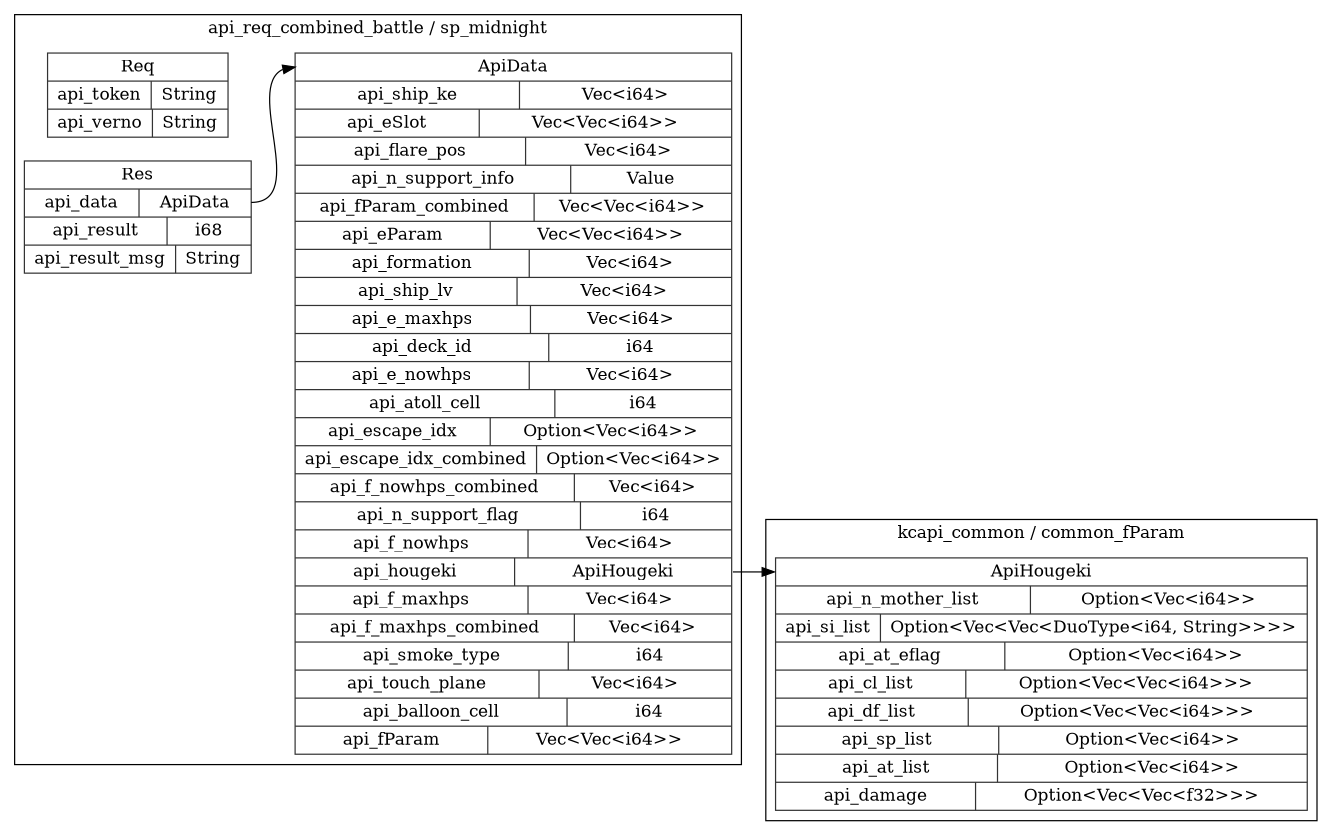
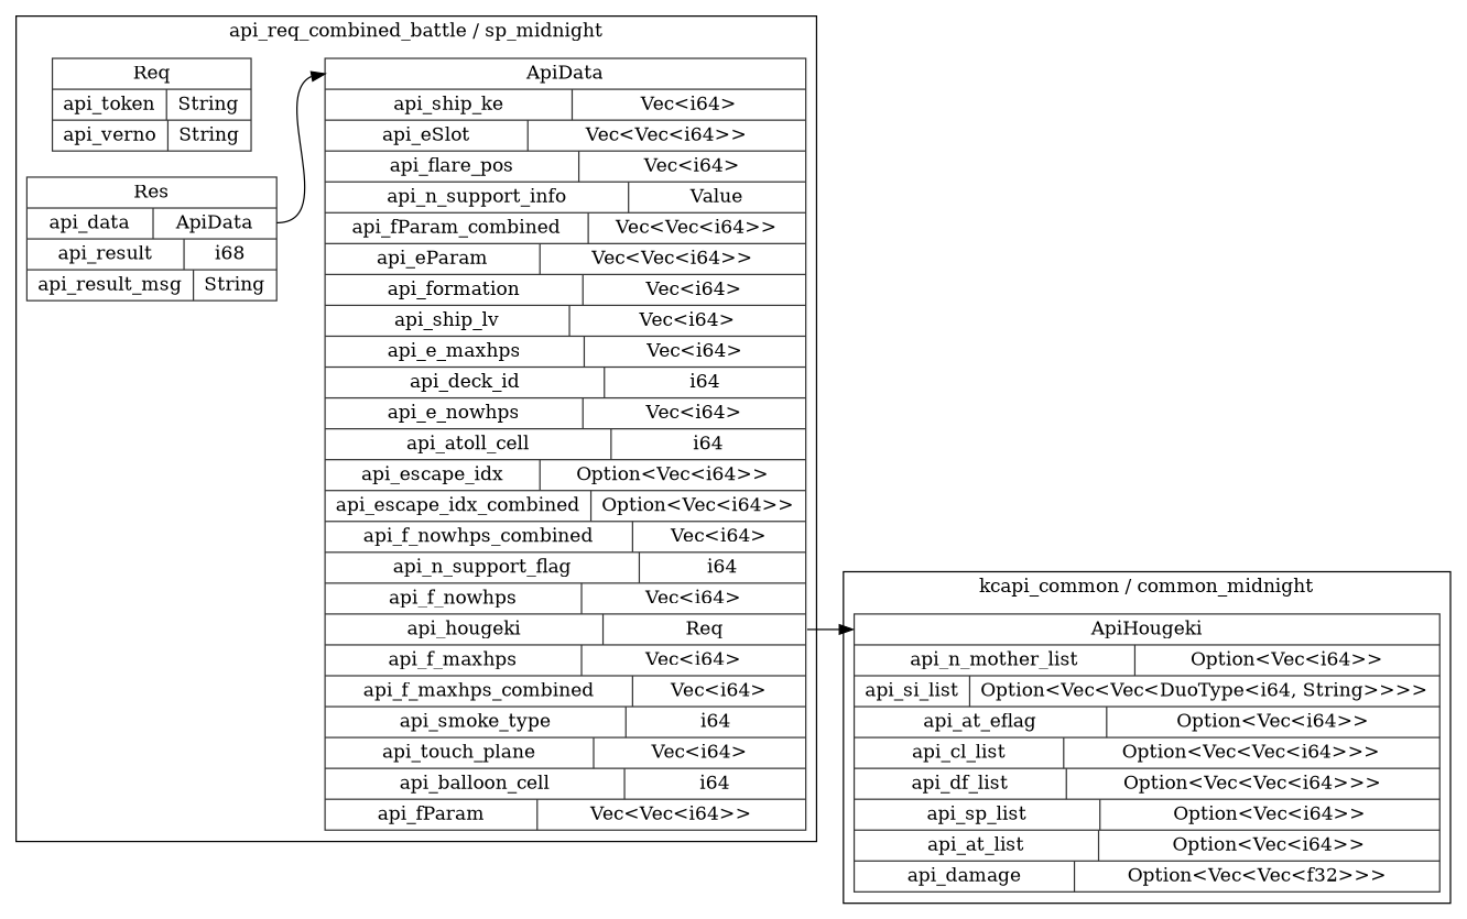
  digraph {
    rankdir=LR
    node [color=gray20 shape=record style=solid]
    n1 [label="<Req> Req  | { api_token | <api_token> String } | { api_verno | <api_verno> String }"]
-   n2 [label="<ApiData> ApiData  | { api_ship_ke | <api_ship_ke> Vec\<i64\> } | { api_eSlot | <api_eSlot> Vec\<Vec\<i64\>\> } | { api_flare_pos | <api_flare_pos> Vec\<i64\> } | { api_n_support_info | <api_n_support_info> Value } | { api_fParam_combined | <api_fParam_combined> Vec\<Vec\<i64\>\> } | { api_eParam | <api_eParam> Vec\<Vec\<i64\>\> } | { api_formation | <api_formation> Vec\<i64\> } | { api_ship_lv | <api_ship_lv> Vec\<i64\> } | { api_e_maxhps | <api_e_maxhps> Vec\<i64\> } | { api_deck_id | <api_deck_id> i64 } | { api_e_nowhps | <api_e_nowhps> Vec\<i64\> } | { api_atoll_cell | <api_atoll_cell> i64 } | { api_escape_idx | <api_escape_idx> Option\<Vec\<i64\>\> } | { api_escape_idx_combined | <api_escape_idx_combined> Option\<Vec\<i64\>\> } | { api_f_nowhps_combined | <api_f_nowhps_combined> Vec\<i64\> } | { api_n_support_flag | <api_n_support_flag> i64 } | { api_f_nowhps | <api_f_nowhps> Vec\<i64\> } | { api_hougeki | <api_hougeki> ApiHougeki } | { api_f_maxhps | <api_f_maxhps> Vec\<i64\> } | { api_f_maxhps_combined | <api_f_maxhps_combined> Vec\<i64\> } | { api_smoke_type | <api_smoke_type> i64 } | { api_touch_plane | <api_touch_plane> Vec\<i64\> } | { api_balloon_cell | <api_balloon_cell> i64 } | { api_fParam | <api_fParam> Vec\<Vec\<i64\>\> }"]
+   n2 [label="<ApiData> ApiData  | { api_ship_ke | <api_ship_ke> Vec\<i64\> } | { api_eSlot | <api_eSlot> Vec\<Vec\<i64\>\> } | { api_flare_pos | <api_flare_pos> Vec\<i64\> } | { api_n_support_info | <api_n_support_info> Value } | { api_fParam_combined | <api_fParam_combined> Vec\<Vec\<i64\>\> } | { api_eParam | <api_eParam> Vec\<Vec\<i64\>\> } | { api_formation | <api_formation> Vec\<i64\> } | { api_ship_lv | <api_ship_lv> Vec\<i64\> } | { api_e_maxhps | <api_e_maxhps> Vec\<i64\> } | { api_deck_id | <api_deck_id> i64 } | { api_e_nowhps | <api_e_nowhps> Vec\<i64\> } | { api_atoll_cell | <api_atoll_cell> i64 } | { api_escape_idx | <api_escape_idx> Option\<Vec\<i64\>\> } | { api_escape_idx_combined | <api_escape_idx_combined> Option\<Vec\<i64\>\> } | { api_f_nowhps_combined | <api_f_nowhps_combined> Vec\<i64\> } | { api_n_support_flag | <api_n_support_flag> i64 } | { api_f_nowhps | <api_f_nowhps> Vec\<i64\> } | { api_hougeki | <api_hougeki> Req } | { api_f_maxhps | <api_f_maxhps> Vec\<i64\> } | { api_f_maxhps_combined | <api_f_maxhps_combined> Vec\<i64\> } | { api_smoke_type | <api_smoke_type> i64 } | { api_touch_plane | <api_touch_plane> Vec\<i64\> } | { api_balloon_cell | <api_balloon_cell> i64 } | { api_fParam | <api_fParam> Vec\<Vec\<i64\>\> }"]
    n3 [label="<Res> Res  | { api_data | <api_data> ApiData } | { api_result | <api_result> i68 } | { api_result_msg | <api_result_msg> String }"]
    n4 [label="<ApiHougeki> ApiHougeki  | { api_n_mother_list | <api_n_mother_list> Option\<Vec\<i64\>\> } | { api_si_list | <api_si_list> Option\<Vec\<Vec\<DuoType\<i64, String\>\>\>\> } | { api_at_eflag | <api_at_eflag> Option\<Vec\<i64\>\> } | { api_cl_list | <api_cl_list> Option\<Vec\<Vec\<i64\>\>\> } | { api_df_list | <api_df_list> Option\<Vec\<Vec\<i64\>\>\> } | { api_sp_list | <api_sp_list> Option\<Vec\<i64\>\> } | { api_at_list | <api_at_list> Option\<Vec\<i64\>\> } | { api_damage | <api_damage> Option\<Vec\<Vec\<f32\>\>\> }"]
    subgraph cluster_1 {
      label="api_req_combined_battle / sp_midnight"
      n1
      n2
      n3
    }
    subgraph cluster_2 {
-     label="kcapi_common / common_fParam"
+     label="kcapi_common / common_midnight"
      n4
    }
    n2 -> n4 [headport="ApiHougeki:w" tailport="api_hougeki:e"]
    n3 -> n2 [headport="ApiData:w" tailport="api_data:e"]
  }
